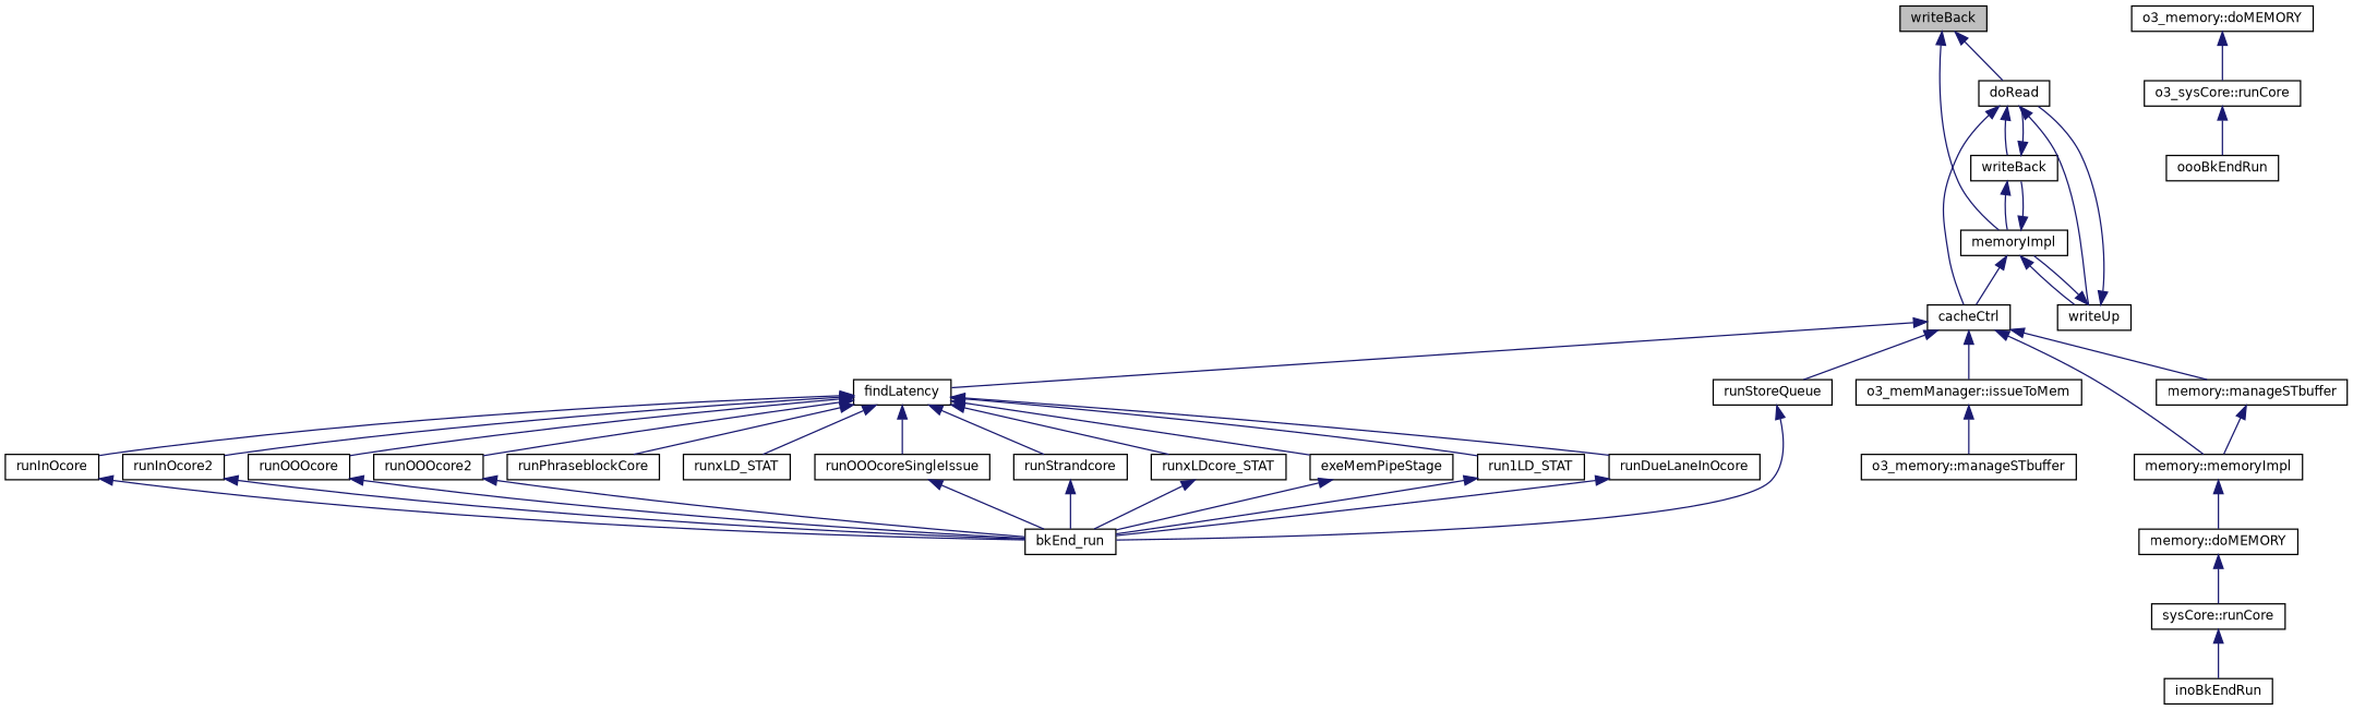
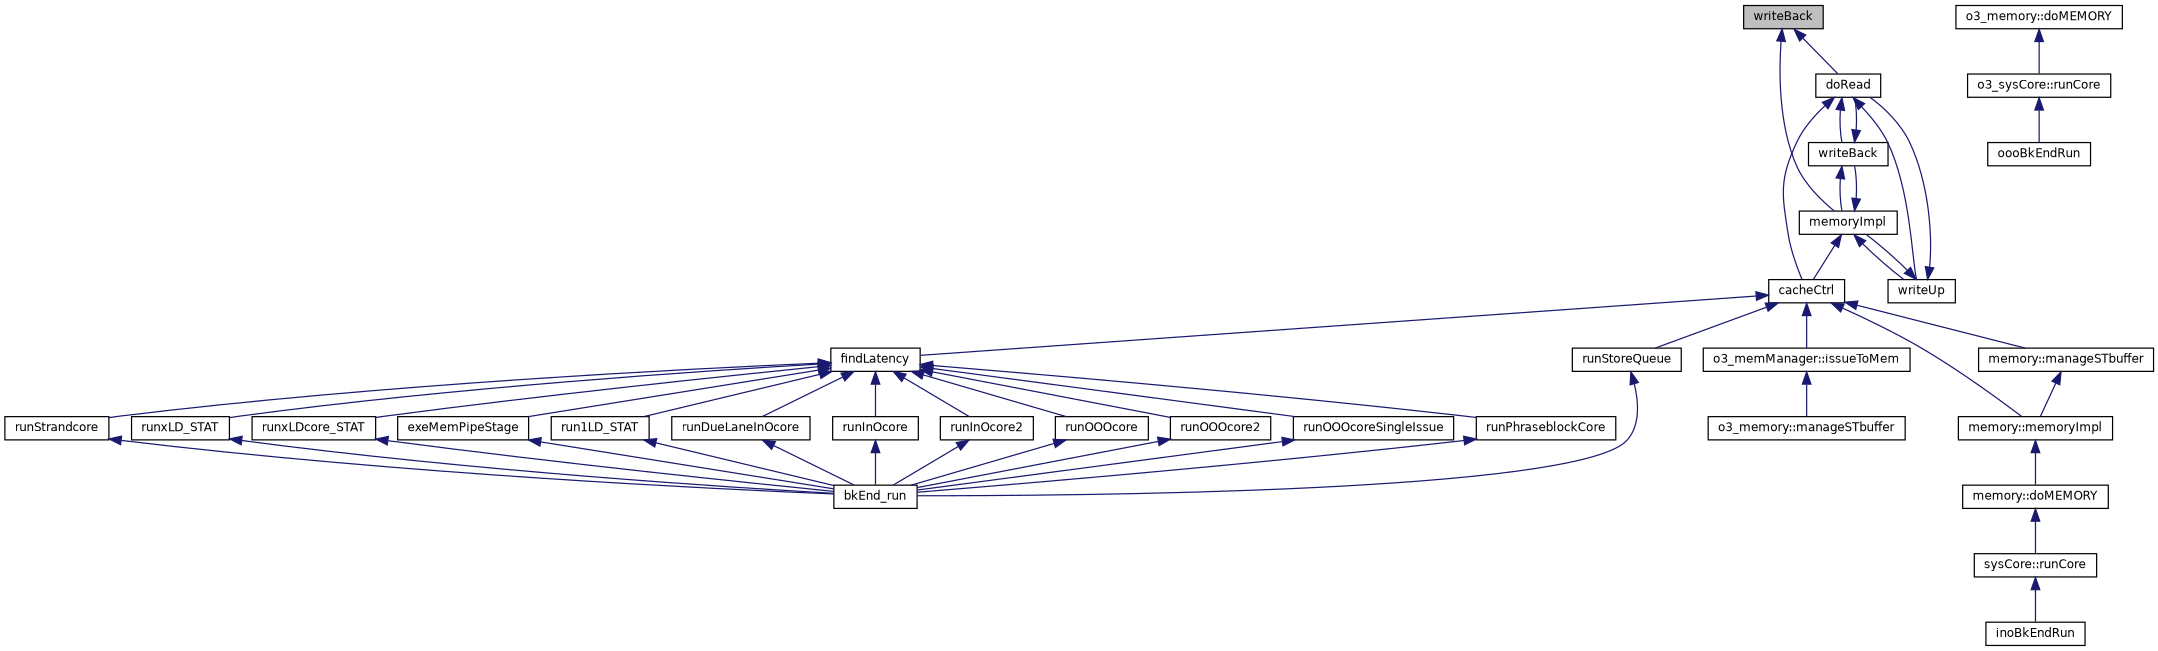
  digraph {
    rankdir=TB
    node [color=black fillcolor=white fontname=Helvetica fontsize=10 shape=record style=filled]
    edge [color=midnightblue dir=back fontname=Helvetica fontsize=10 labelfontname=Helvetica labelfontsize=10 style=solid]
    n1 [fillcolor=grey75 fontcolor=black height=0.2 label=writeBack width=0.4]
    n2 [height=0.2 label=doRead width=0.4]
    n3 [height=0.2 label=memoryImpl width=0.4]
    n4 [height=0.2 label=cacheCtrl width=0.4]
    n5 [height=0.2 label=writeBack width=0.4]
    n6 [height=0.2 label=writeUp width=0.4]
    n7 [height=0.2 label=findLatency width=0.4]
    n8 [height=0.2 label="o3_memManager::issueToMem" width=0.4]
    n9 [height=0.2 label="memory::manageSTbuffer" width=0.4]
    n10 [height=0.2 label="memory::memoryImpl" width=0.4]
    n11 [height=0.2 label=runStoreQueue width=0.4]
    n12 [height=0.2 label=exeMemPipeStage width=0.4]
    n13 [height=0.2 label=run1LD_STAT width=0.4]
    n14 [height=0.2 label=runDueLaneInOcore width=0.4]
    n15 [height=0.2 label=runInOcore width=0.4]
    n16 [height=0.2 label=runInOcore2 width=0.4]
    n17 [height=0.2 label=runOOOcore width=0.4]
    n18 [height=0.2 label=runOOOcore2 width=0.4]
    n19 [height=0.2 label=runOOOcoreSingleIssue width=0.4]
    n20 [height=0.2 label=runPhraseblockCore width=0.4]
    n21 [height=0.2 label=runStrandcore width=0.4]
    n22 [height=0.2 label=runxLD_STAT width=0.4]
    n23 [height=0.2 label=runxLDcore_STAT width=0.4]
    n24 [height=0.2 label="o3_memory::manageSTbuffer" width=0.4]
    n25 [height=0.2 label="memory::doMEMORY" width=0.4]
    n26 [height=0.2 label=bkEnd_run width=0.4]
    n27 [height=0.2 label="o3_memory::doMEMORY" width=0.4]
    n28 [height=0.2 label="o3_sysCore::runCore" width=0.4]
    n29 [height=0.2 label=oooBkEndRun width=0.4]
    n30 [height=0.2 label="sysCore::runCore" width=0.4]
    n31 [height=0.2 label=inoBkEndRun width=0.4]
    n1 -> n2
    n1 -> n3
    n2 -> n4
    n2 -> n5
    n2 -> n6
    n3 -> n4
    n3 -> n5
    n3 -> n6
    n4 -> n7
    n4 -> n8
    n4 -> n9
    n4 -> n10
    n4 -> n11
    n5 -> n2
    n5 -> n3
    n6 -> n2
    n6 -> n3
    n7 -> n12
    n7 -> n13
    n7 -> n14
    n7 -> n15
    n7 -> n16
    n7 -> n17
    n7 -> n18
    n7 -> n19
    n7 -> n20
    n7 -> n21
    n7 -> n22
    n7 -> n23
    n8 -> n24
    n9 -> n10
    n10 -> n25
    n11 -> n26
    n12 -> n26
    n13 -> n26
    n14 -> n26
    n15 -> n26
    n16 -> n26
    n17 -> n26
    n18 -> n26
    n19 -> n26
+   n20 -> n26
    n21 -> n26
+   n22 -> n26
    n23 -> n26
    n25 -> n30
    n27 -> n28
    n28 -> n29
    n30 -> n31
  }
